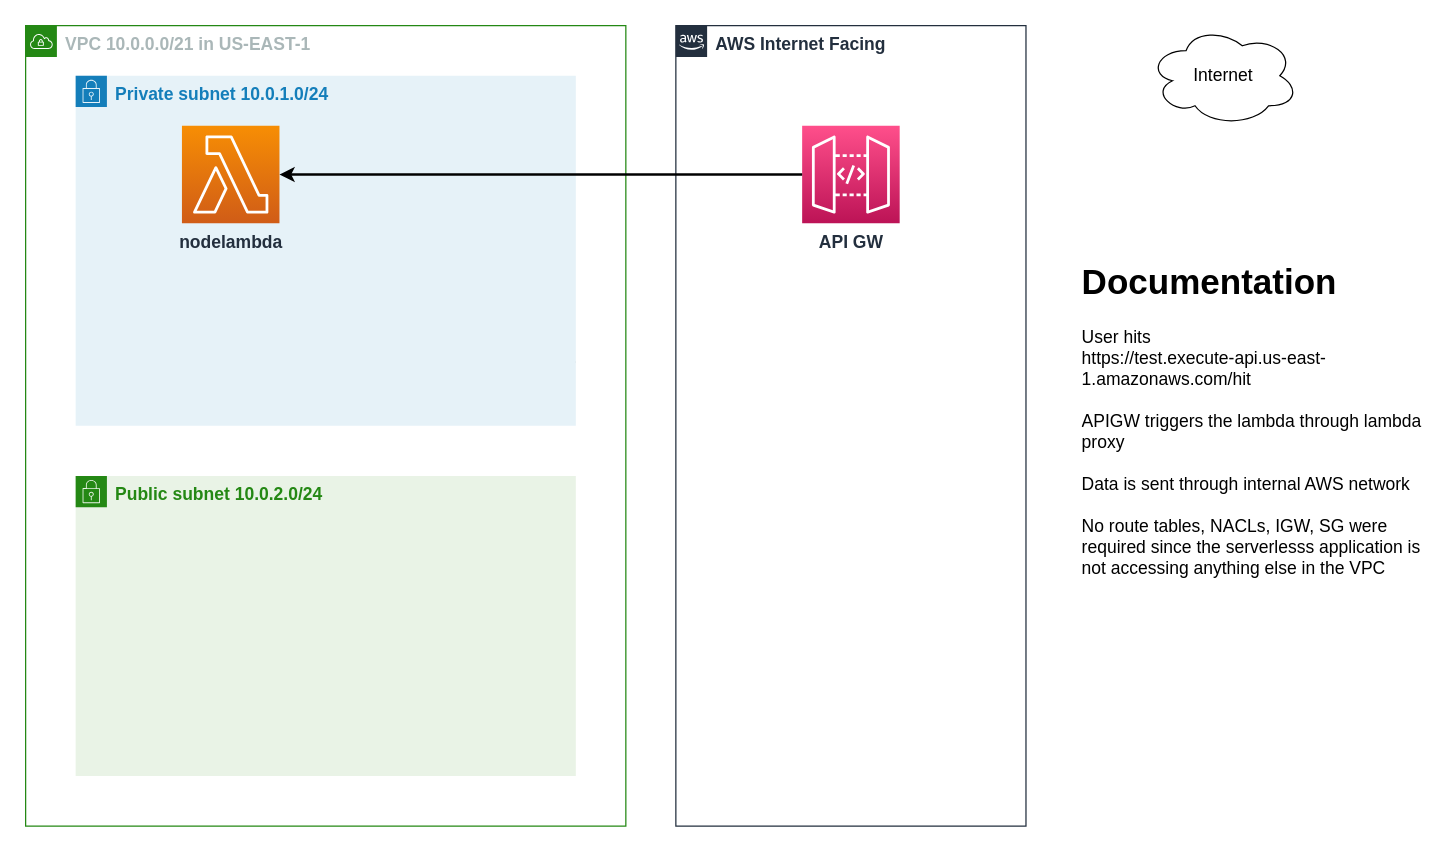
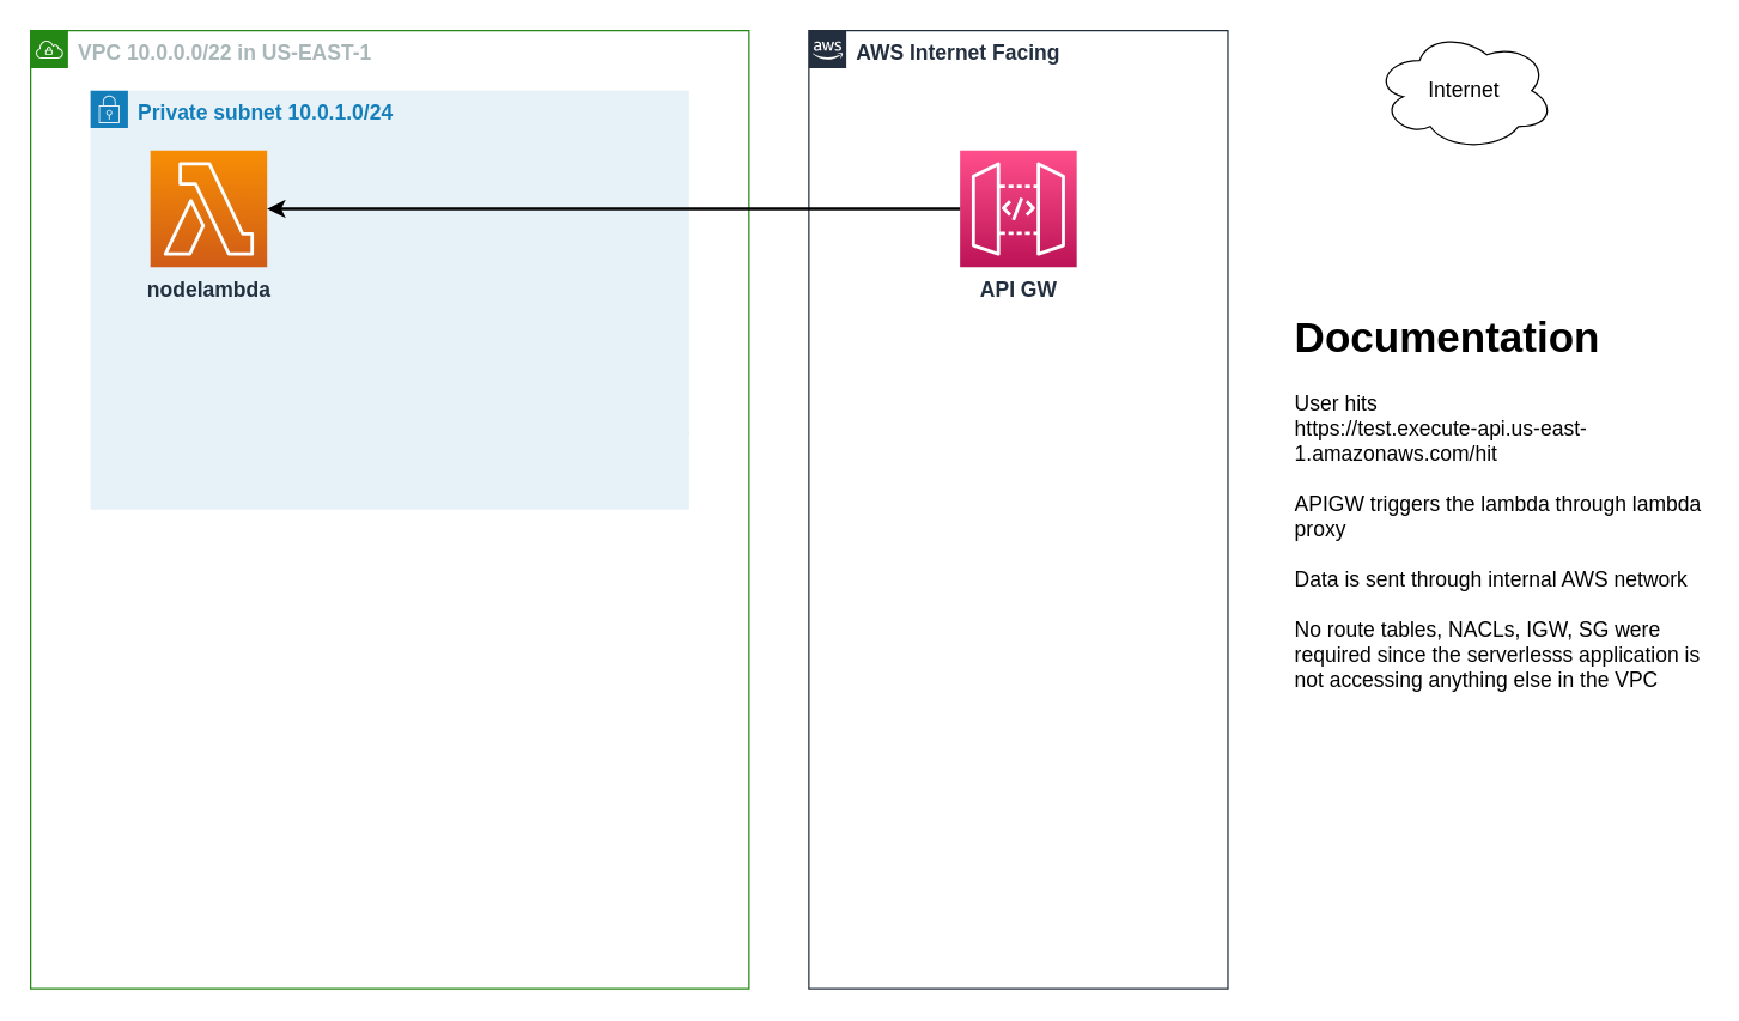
  <mxCell id="0" />
  <mxCell id="1" parent="0" />
  <mxCell id="2" value="" style="edgeStyle=orthogonalEdgeStyle;rounded=0;orthogonalLoop=1;jettySize=auto;html=1;endArrow=open;endFill=0;strokeWidth=2;" parent="1" source="8" edge="1"><mxGeometry relative="1" as="geometry"><Array as="points"><mxPoint x="228" y="290" /></Array><mxPoint x="227.5" y="158" as="sourcePoint" /><mxPoint x="350" y="290" as="targetPoint" /></mxGeometry></mxCell>
  <mxCell id="3" value="" style="edgeStyle=orthogonalEdgeStyle;rounded=0;orthogonalLoop=1;jettySize=auto;html=1;endArrow=open;endFill=0;strokeWidth=2;" parent="1" edge="1"><mxGeometry relative="1" as="geometry"><mxPoint x="428" y="289" as="sourcePoint" /><mxPoint x="460" y="289" as="targetPoint" /></mxGeometry></mxCell>
  <mxCell id="4" value="&lt;font style=&quot;font-size: 14px;&quot;&gt;&lt;b&gt;AWS Internet Facing&lt;br&gt;&lt;/b&gt;&lt;/font&gt;" style="points=[[0,0],[0.25,0],[0.5,0],[0.75,0],[1,0],[1,0.25],[1,0.5],[1,0.75],[1,1],[0.75,1],[0.5,1],[0.25,1],[0,1],[0,0.75],[0,0.5],[0,0.25]];outlineConnect=0;gradientColor=none;html=1;whiteSpace=wrap;fontSize=12;fontStyle=0;shape=mxgraph.aws4.group;grIcon=mxgraph.aws4.group_aws_cloud_alt;strokeColor=#232F3E;fillColor=none;verticalAlign=top;align=left;spacingLeft=30;fontColor=#232F3E;dashed=0;labelBackgroundColor=#ffffff;container=1;pointerEvents=0;collapsible=0;recursiveResize=0;" vertex="1" parent="1"><mxGeometry x="540" y="20" width="280" height="640" as="geometry" /></mxCell>
  <mxCell id="5" value="&lt;font style=&quot;font-size: 14px;&quot;&gt;&lt;b&gt;API GW&lt;br&gt;&lt;/b&gt;&lt;/font&gt;" style="sketch=0;points=[[0,0,0],[0.25,0,0],[0.5,0,0],[0.75,0,0],[1,0,0],[0,1,0],[0.25,1,0],[0.5,1,0],[0.75,1,0],[1,1,0],[0,0.25,0],[0,0.5,0],[0,0.75,0],[1,0.25,0],[1,0.5,0],[1,0.75,0]];outlineConnect=0;fontColor=#232F3E;gradientColor=#FF4F8B;gradientDirection=north;fillColor=#BC1356;strokeColor=#ffffff;dashed=0;verticalLabelPosition=bottom;verticalAlign=top;align=center;html=1;fontSize=12;fontStyle=0;aspect=fixed;shape=mxgraph.aws4.resourceIcon;resIcon=mxgraph.aws4.api_gateway;" vertex="1" parent="4"><mxGeometry x="101" y="80" width="78" height="78" as="geometry" /></mxCell>
- <mxCell id="6" value="&lt;b&gt;&lt;font style=&quot;font-size: 14px;&quot;&gt;VPC 10.0.0.0/21 in US-EAST-1&lt;br&gt;&lt;/font&gt;&lt;/b&gt;" style="points=[[0,0],[0.25,0],[0.5,0],[0.75,0],[1,0],[1,0.25],[1,0.5],[1,0.75],[1,1],[0.75,1],[0.5,1],[0.25,1],[0,1],[0,0.75],[0,0.5],[0,0.25]];outlineConnect=0;gradientColor=none;html=1;whiteSpace=wrap;fontSize=12;fontStyle=0;container=1;pointerEvents=0;collapsible=0;recursiveResize=0;shape=mxgraph.aws4.group;grIcon=mxgraph.aws4.group_vpc;strokeColor=#248814;fillColor=none;verticalAlign=top;align=left;spacingLeft=30;fontColor=#AAB7B8;dashed=0;" vertex="1" parent="1"><mxGeometry x="20" y="20" width="480" height="640" as="geometry" /></mxCell>
+ <mxCell id="6" value="&lt;b&gt;&lt;font style=&quot;font-size: 14px;&quot;&gt;VPC 10.0.0.0/22 in US-EAST-1&lt;br&gt;&lt;/font&gt;&lt;/b&gt;" style="points=[[0,0],[0.25,0],[0.5,0],[0.75,0],[1,0],[1,0.25],[1,0.5],[1,0.75],[1,1],[0.75,1],[0.5,1],[0.25,1],[0,1],[0,0.75],[0,0.5],[0,0.25]];outlineConnect=0;gradientColor=none;html=1;whiteSpace=wrap;fontSize=12;fontStyle=0;container=1;pointerEvents=0;collapsible=0;recursiveResize=0;shape=mxgraph.aws4.group;grIcon=mxgraph.aws4.group_vpc;strokeColor=#248814;fillColor=none;verticalAlign=top;align=left;spacingLeft=30;fontColor=#AAB7B8;dashed=0;" vertex="1" parent="1"><mxGeometry x="20" y="20" width="480" height="640" as="geometry" /></mxCell>
  <mxCell id="7" value="&lt;b&gt;&lt;font style=&quot;font-size: 14px;&quot;&gt;Private subnet 10.0.1.0/24&lt;/font&gt;&lt;/b&gt;" style="points=[[0,0],[0.25,0],[0.5,0],[0.75,0],[1,0],[1,0.25],[1,0.5],[1,0.75],[1,1],[0.75,1],[0.5,1],[0.25,1],[0,1],[0,0.75],[0,0.5],[0,0.25]];outlineConnect=0;gradientColor=none;html=1;whiteSpace=wrap;fontSize=12;fontStyle=0;container=1;pointerEvents=0;collapsible=0;recursiveResize=0;shape=mxgraph.aws4.group;grIcon=mxgraph.aws4.group_security_group;grStroke=0;strokeColor=#147EBA;fillColor=#E6F2F8;verticalAlign=top;align=left;spacingLeft=30;fontColor=#147EBA;dashed=0;" vertex="1" parent="6"><mxGeometry x="40" y="40" width="400" height="280" as="geometry" /></mxCell>
- <mxCell id="8" value="&lt;b&gt;&lt;font style=&quot;font-size: 14px;&quot;&gt;nodelambda&lt;/font&gt;&lt;/b&gt;" style="sketch=0;points=[[0,0,0],[0.25,0,0],[0.5,0,0],[0.75,0,0],[1,0,0],[0,1,0],[0.25,1,0],[0.5,1,0],[0.75,1,0],[1,1,0],[0,0.25,0],[0,0.5,0],[0,0.75,0],[1,0.25,0],[1,0.5,0],[1,0.75,0]];outlineConnect=0;fontColor=#232F3E;gradientColor=#F78E04;gradientDirection=north;fillColor=#D05C17;strokeColor=#ffffff;dashed=0;verticalLabelPosition=bottom;verticalAlign=top;align=center;html=1;fontSize=12;fontStyle=0;aspect=fixed;shape=mxgraph.aws4.resourceIcon;resIcon=mxgraph.aws4.lambda;" vertex="1" parent="7"><mxGeometry x="85" y="40" width="78" height="78" as="geometry" /></mxCell>
- <mxCell id="9" value="&lt;b&gt;&lt;font style=&quot;font-size: 14px;&quot;&gt;Public subnet 10.0.2.0/24&lt;br&gt;&lt;/font&gt;&lt;/b&gt;" style="points=[[0,0],[0.25,0],[0.5,0],[0.75,0],[1,0],[1,0.25],[1,0.5],[1,0.75],[1,1],[0.75,1],[0.5,1],[0.25,1],[0,1],[0,0.75],[0,0.5],[0,0.25]];outlineConnect=0;gradientColor=none;html=1;whiteSpace=wrap;fontSize=12;fontStyle=0;container=1;pointerEvents=0;collapsible=0;recursiveResize=0;shape=mxgraph.aws4.group;grIcon=mxgraph.aws4.group_security_group;grStroke=0;strokeColor=#248814;fillColor=#E9F3E6;verticalAlign=top;align=left;spacingLeft=30;fontColor=#248814;dashed=0;" vertex="1" parent="6"><mxGeometry x="40" y="360" width="400" height="240" as="geometry" /></mxCell>
+ <mxCell id="8" value="&lt;b&gt;&lt;font style=&quot;font-size: 14px;&quot;&gt;nodelambda&lt;/font&gt;&lt;/b&gt;" style="sketch=0;points=[[0,0,0],[0.25,0,0],[0.5,0,0],[0.75,0,0],[1,0,0],[0,1,0],[0.25,1,0],[0.5,1,0],[0.75,1,0],[1,1,0],[0,0.25,0],[0,0.5,0],[0,0.75,0],[1,0.25,0],[1,0.5,0],[1,0.75,0]];outlineConnect=0;fontColor=#232F3E;gradientColor=#F78E04;gradientDirection=north;fillColor=#D05C17;strokeColor=#ffffff;dashed=0;verticalLabelPosition=bottom;verticalAlign=top;align=center;html=1;fontSize=12;fontStyle=0;aspect=fixed;shape=mxgraph.aws4.resourceIcon;resIcon=mxgraph.aws4.lambda;" vertex="1" parent="7"><mxGeometry x="40" y="40" width="78" height="78" as="geometry" /></mxCell>
  <mxCell id="10" value="&lt;h1&gt;Documentation&lt;/h1&gt;&lt;div&gt;User hits&lt;/div&gt;&lt;div&gt;https://test.execute-api.us-east-1.amazonaws.com/hit&lt;/div&gt;&lt;div&gt;&lt;br&gt;&lt;/div&gt;&lt;div&gt;APIGW triggers the lambda through lambda proxy&lt;/div&gt;&lt;div&gt;&lt;br&gt;&lt;/div&gt;&lt;div&gt;Data is sent through internal AWS network&lt;/div&gt;&lt;div&gt;&lt;br&gt;&lt;/div&gt;&lt;div&gt;No route tables, NACLs, IGW, SG were required since the serverlesss application is not accessing anything else in the VPC&lt;br&gt;&lt;/div&gt;&lt;p&gt;&lt;/p&gt;" style="text;html=1;strokeColor=none;fillColor=none;spacing=5;spacingTop=-20;whiteSpace=wrap;overflow=hidden;rounded=0;fontSize=14;fontColor=#000000;" vertex="1" parent="1"><mxGeometry x="860" y="200" width="280" height="460" as="geometry" /></mxCell>
  <mxCell id="11" value="" style="endArrow=none;startArrow=classic;html=1;rounded=0;fontSize=14;fontColor=#000000;exitX=1;exitY=0.5;exitDx=0;exitDy=0;exitPerimeter=0;entryX=0;entryY=0.5;entryDx=0;entryDy=0;entryPerimeter=0;strokeWidth=2;" edge="1" parent="1" source="8" target="5"><mxGeometry width="50" height="50" relative="1" as="geometry"><mxPoint x="520" y="190" as="sourcePoint" /><mxPoint x="570" y="140" as="targetPoint" /></mxGeometry></mxCell>
  <mxCell id="12" value="Internet" style="ellipse;shape=cloud;whiteSpace=wrap;html=1;fontSize=14;fontColor=#000000;" vertex="1" parent="1"><mxGeometry x="918" y="20" width="120" height="80" as="geometry" /></mxCell>
